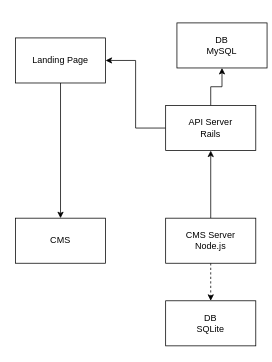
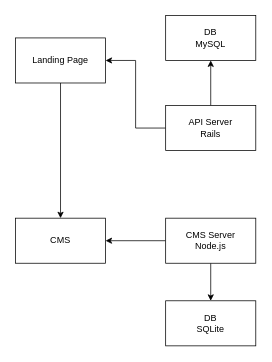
  <mxCell id="0" />
  <mxCell id="1" parent="0" />
  <mxCell id="2" style="edgeStyle=orthogonalEdgeStyle;rounded=0;orthogonalLoop=1;jettySize=auto;html=1;" edge="1" parent="1" source="3" target="5"><mxGeometry relative="1" as="geometry" /></mxCell>
  <mxCell id="3" value="Landing Page" style="rounded=0;whiteSpace=wrap;html=1;" vertex="1" parent="1"><mxGeometry x="20" y="50" width="120" height="60" as="geometry" /></mxCell>
  <mxCell id="4" value="&lt;div&gt;DB&lt;/div&gt;&lt;div&gt;SQLite&lt;br&gt;&lt;/div&gt;" style="rounded=0;whiteSpace=wrap;html=1;" vertex="1" parent="1"><mxGeometry x="220" y="400" width="120" height="60" as="geometry" /></mxCell>
  <mxCell id="5" value="CMS" style="rounded=0;whiteSpace=wrap;html=1;" vertex="1" parent="1"><mxGeometry x="20" y="290" width="120" height="60" as="geometry" /></mxCell>
- <mxCell id="6" style="edgeStyle=orthogonalEdgeStyle;rounded=0;orthogonalLoop=1;jettySize=auto;html=1;" edge="1" parent="1" source="8" target="11"><mxGeometry relative="1" as="geometry" /></mxCell>
- <mxCell id="7" style="edgeStyle=orthogonalEdgeStyle;rounded=0;orthogonalLoop=1;jettySize=auto;html=1;dashed=1;" edge="1" parent="1" source="8" target="4"><mxGeometry relative="1" as="geometry" /></mxCell>
+ <mxCell id="6" style="edgeStyle=orthogonalEdgeStyle;rounded=0;orthogonalLoop=1;jettySize=auto;html=1;" edge="1" parent="1" source="8" target="5"><mxGeometry relative="1" as="geometry" /></mxCell>
+ <mxCell id="7" style="edgeStyle=orthogonalEdgeStyle;rounded=0;orthogonalLoop=1;jettySize=auto;html=1;" edge="1" parent="1" source="8" target="4"><mxGeometry relative="1" as="geometry" /></mxCell>
  <mxCell id="8" value="&lt;div&gt;CMS Server&lt;/div&gt;&lt;div&gt;Node.js&lt;br&gt;&lt;/div&gt;" style="rounded=0;whiteSpace=wrap;html=1;" vertex="1" parent="1"><mxGeometry x="220" y="290" width="120" height="60" as="geometry" /></mxCell>
  <mxCell id="9" style="edgeStyle=orthogonalEdgeStyle;rounded=0;orthogonalLoop=1;jettySize=auto;html=1;entryX=1;entryY=0.5;entryDx=0;entryDy=0;" edge="1" parent="1" source="11" target="3"><mxGeometry relative="1" as="geometry" /></mxCell>
  <mxCell id="10" style="edgeStyle=orthogonalEdgeStyle;rounded=0;orthogonalLoop=1;jettySize=auto;html=1;entryX=0.5;entryY=1;entryDx=0;entryDy=0;" edge="1" parent="1" source="11" target="12"><mxGeometry relative="1" as="geometry" /></mxCell>
  <mxCell id="11" value="&lt;div&gt;API Server&lt;/div&gt;&lt;div&gt;Rails&lt;br&gt;&lt;/div&gt;" style="rounded=0;whiteSpace=wrap;html=1;" vertex="1" parent="1"><mxGeometry x="220" y="140" width="120" height="60" as="geometry" /></mxCell>
- <mxCell id="12" value="&lt;div&gt;DB&lt;/div&gt;&lt;div&gt;MySQL&lt;br&gt;&lt;/div&gt;" style="rounded=0;whiteSpace=wrap;html=1;" vertex="1" parent="1"><mxGeometry x="235" y="30" width="120" height="60" as="geometry" /></mxCell>
+ <mxCell id="12" value="&lt;div&gt;DB&lt;/div&gt;&lt;div&gt;MySQL&lt;br&gt;&lt;/div&gt;" style="rounded=0;whiteSpace=wrap;html=1;" vertex="1" parent="1"><mxGeometry x="220" y="20" width="120" height="60" as="geometry" /></mxCell>
